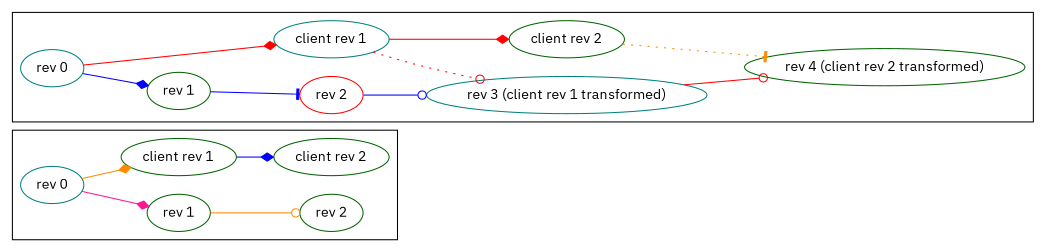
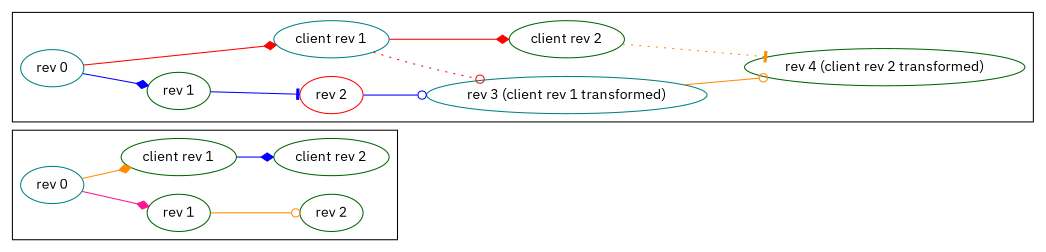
  digraph {
    rankdir=LR
    fontname="IBM Plex Sans"
    node [color=darkgreen fontname="IBM Plex Sans"]
    edge [color=darkorange arrowhead=diamond fontname="IBM Plex Sans"]
    n1 [label="rev 0" color=teal]
    n2 [label="rev 1"]
    n3 [label="client rev 1"]
    n4 [label="rev 2"]
    n5 [label="client rev 2"]
    n6 [label="rev 0" color=teal]
    n7 [label="rev 1"]
    n8 [label="client rev 1" color=teal]
    n9 [label="rev 2" color=red]
    n10 [label="rev 3 (client rev 1 transformed)" color=teal]
    n11 [label="client rev 2"]
    n12 [label="rev 4 (client rev 2 transformed)"]
    subgraph cluster_1 {
      n1
      n2
      n3
      n4
      n5
    }
    subgraph cluster_2 {
      n6
      n7
      n8
      n9
      n10
      n11
      n12
    }
    n1 -> n2 [color=deeppink]
    n1 -> n3
    n2 -> n4 [arrowhead=odot]
    n3 -> n5 [color=blue]
    n6 -> n7 [color=blue]
    n6 -> n8 [color=red]
    n7 -> n9 [color=blue arrowhead=tee]
    n8 -> n10 [color=red style=dotted arrowhead=odot]
    n8 -> n11 [color=red]
    n9 -> n10 [color=blue arrowhead=odot]
-   n10 -> n12 [color=red arrowhead=odot]
+   n10 -> n12 [arrowhead=odot]
    n11 -> n12 [style=dotted arrowhead=tee]
  }
